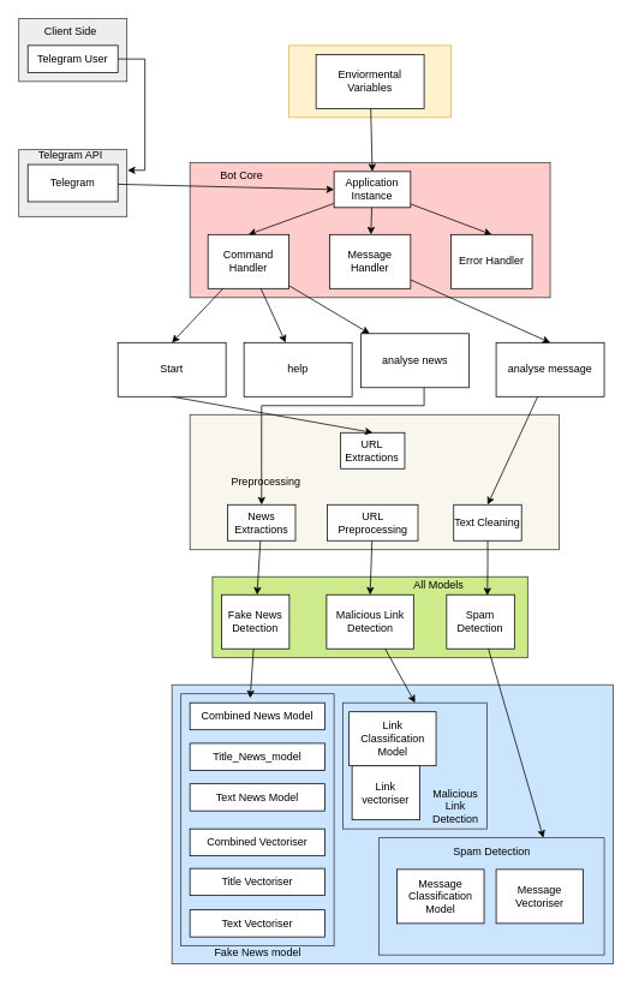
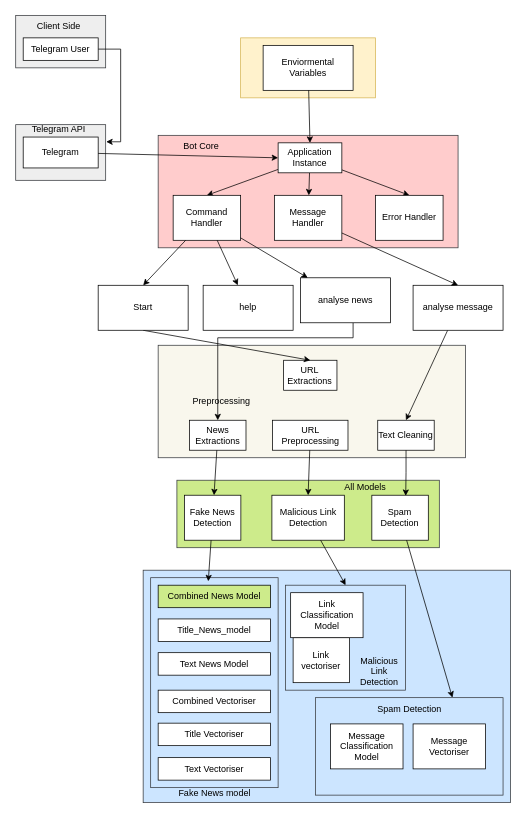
  <mxCell id="0" />
  <mxCell id="1" parent="0" />
  <mxCell id="2" value="" style="group" vertex="1" connectable="0" parent="1"><mxGeometry x="320" y="50" width="180" height="80" as="geometry" /></mxCell>
  <mxCell id="3" value="" style="rounded=0;whiteSpace=wrap;html=1;fillColor=#fff2cc;strokeColor=#d6b656;" vertex="1" parent="2"><mxGeometry width="180" height="80" as="geometry" /></mxCell>
  <mxCell id="4" value="Enviormental Variables" style="rounded=0;whiteSpace=wrap;html=1;" vertex="1" parent="2"><mxGeometry x="30" y="10" width="120" height="60" as="geometry" /></mxCell>
  <mxCell id="5" value="" style="group" vertex="1" connectable="0" parent="1"><mxGeometry x="170" y="180" width="490" height="150" as="geometry" /></mxCell>
  <mxCell id="6" value="" style="rounded=0;whiteSpace=wrap;html=1;fillColor=#ffcccc;strokeColor=#36393d;" vertex="1" parent="5"><mxGeometry x="40" width="400" height="150" as="geometry" /></mxCell>
  <mxCell id="7" style="rounded=0;orthogonalLoop=1;jettySize=auto;html=1;entryX=0.5;entryY=0;entryDx=0;entryDy=0;" edge="1" parent="5" source="10" target="11"><mxGeometry relative="1" as="geometry" /></mxCell>
  <mxCell id="8" style="rounded=0;orthogonalLoop=1;jettySize=auto;html=1;" edge="1" parent="5" source="10" target="13"><mxGeometry relative="1" as="geometry" /></mxCell>
  <mxCell id="9" style="rounded=0;orthogonalLoop=1;jettySize=auto;html=1;entryX=0.5;entryY=0;entryDx=0;entryDy=0;" edge="1" parent="5" source="10" target="12"><mxGeometry relative="1" as="geometry" /></mxCell>
  <mxCell id="10" value="Application Instance" style="rounded=0;whiteSpace=wrap;html=1;" vertex="1" parent="5"><mxGeometry x="200" y="10" width="85" height="40" as="geometry" /></mxCell>
  <mxCell id="11" value="Command Handler" style="rounded=0;whiteSpace=wrap;html=1;" vertex="1" parent="5"><mxGeometry x="60" y="80" width="90" height="60" as="geometry" /></mxCell>
  <mxCell id="12" value="Error Handler" style="rounded=0;whiteSpace=wrap;html=1;" vertex="1" parent="5"><mxGeometry x="330" y="80" width="90" height="60" as="geometry" /></mxCell>
  <mxCell id="13" value="Message Handler" style="rounded=0;whiteSpace=wrap;html=1;" vertex="1" parent="5"><mxGeometry x="195" y="80" width="90" height="60" as="geometry" /></mxCell>
  <mxCell id="14" value="Bot Core" style="text;html=1;align=center;verticalAlign=middle;whiteSpace=wrap;rounded=0;" vertex="1" parent="5"><mxGeometry x="40.0" width="115" height="30" as="geometry" /></mxCell>
  <mxCell id="15" value="" style="group;fillColor=#f9f7ed;strokeColor=#36393d;" vertex="1" connectable="0" parent="1"><mxGeometry x="210" y="460" width="410" height="150" as="geometry" /></mxCell>
  <mxCell id="16" value="URL Extractions" style="rounded=0;whiteSpace=wrap;html=1;" vertex="1" parent="15"><mxGeometry x="167.35" y="20" width="71.12" height="40" as="geometry" /></mxCell>
  <mxCell id="17" value="News Extractions" style="rounded=0;whiteSpace=wrap;html=1;" vertex="1" parent="15"><mxGeometry x="41.84" y="100" width="75.31" height="40" as="geometry" /></mxCell>
  <mxCell id="18" value="Text Cleaning" style="rounded=0;whiteSpace=wrap;html=1;" vertex="1" parent="15"><mxGeometry x="292.86" y="100" width="75.31" height="40" as="geometry" /></mxCell>
  <mxCell id="19" value="URL Preprocessing" style="rounded=0;whiteSpace=wrap;html=1;" vertex="1" parent="15"><mxGeometry x="152.63" y="100" width="100.56" height="40" as="geometry" /></mxCell>
  <mxCell id="20" value="Preprocessing" style="text;html=1;align=center;verticalAlign=middle;whiteSpace=wrap;rounded=0;" vertex="1" parent="15"><mxGeometry x="27.14" y="60" width="115" height="30" as="geometry" /></mxCell>
  <mxCell id="21" value="" style="group" vertex="1" connectable="0" parent="1"><mxGeometry x="235" y="640" width="350" height="90" as="geometry" /></mxCell>
  <mxCell id="22" value="" style="rounded=0;whiteSpace=wrap;html=1;fillColor=#cdeb8b;strokeColor=#36393d;" vertex="1" parent="21"><mxGeometry width="350" height="90" as="geometry" /></mxCell>
  <mxCell id="23" value="Fake News Detection" style="rounded=0;whiteSpace=wrap;html=1;" vertex="1" parent="21"><mxGeometry x="9.997" y="20" width="75.306" height="60" as="geometry" /></mxCell>
  <mxCell id="24" value="Malicious Link Detection" style="rounded=0;whiteSpace=wrap;html=1;" vertex="1" parent="21"><mxGeometry x="126.71" y="20" width="96.58" height="60" as="geometry" /></mxCell>
  <mxCell id="25" value="Spam Detection" style="rounded=0;whiteSpace=wrap;html=1;" vertex="1" parent="21"><mxGeometry x="259.997" y="20" width="75.306" height="60" as="geometry" /></mxCell>
  <mxCell id="26" value="All Models" style="text;html=1;align=center;verticalAlign=middle;whiteSpace=wrap;rounded=0;" vertex="1" parent="21"><mxGeometry x="220" width="62.5" height="20" as="geometry" /></mxCell>
  <mxCell id="27" value="" style="group" vertex="1" connectable="0" parent="1"><mxGeometry x="190" y="760" width="490" height="310" as="geometry" /></mxCell>
  <mxCell id="28" value="" style="rounded=0;whiteSpace=wrap;html=1;fillColor=#cce5ff;strokeColor=#36393d;" vertex="1" parent="27"><mxGeometry width="490" height="310" as="geometry" /></mxCell>
  <mxCell id="29" value="" style="rounded=0;whiteSpace=wrap;html=1;fillColor=#cce5ff;strokeColor=#36393d;" vertex="1" parent="27"><mxGeometry x="10" y="10" width="170" height="280" as="geometry" /></mxCell>
  <mxCell id="30" value="" style="rounded=0;whiteSpace=wrap;html=1;fillColor=#cce5ff;strokeColor=#36393d;" vertex="1" parent="27"><mxGeometry x="190" y="20" width="160" height="140" as="geometry" /></mxCell>
  <mxCell id="31" value="" style="rounded=0;whiteSpace=wrap;html=1;fillColor=#cce5ff;strokeColor=#36393d;" vertex="1" parent="27"><mxGeometry x="230" y="170" width="250" height="130" as="geometry" /></mxCell>
  <mxCell id="32" value="Link vectoriser" style="rounded=0;whiteSpace=wrap;html=1;" vertex="1" parent="27"><mxGeometry x="199.997" y="90" width="75.306" height="60" as="geometry" /></mxCell>
  <mxCell id="33" value="Link Classification Model" style="rounded=0;whiteSpace=wrap;html=1;" vertex="1" parent="27"><mxGeometry x="196.71" y="30" width="96.58" height="60" as="geometry" /></mxCell>
  <mxCell id="34" value="Message Classification Model" style="rounded=0;whiteSpace=wrap;html=1;" vertex="1" parent="27"><mxGeometry x="250" y="205" width="96.58" height="60" as="geometry" /></mxCell>
  <mxCell id="35" value="Message Vectoriser" style="rounded=0;whiteSpace=wrap;html=1;" vertex="1" parent="27"><mxGeometry x="360" y="205" width="96.58" height="60" as="geometry" /></mxCell>
- <mxCell id="36" value="Combined News Model" style="rounded=0;whiteSpace=wrap;html=1;" vertex="1" parent="27"><mxGeometry x="20" y="20" width="150" height="30" as="geometry" /></mxCell>
+ <mxCell id="36" value="Combined News Model" style="rounded=0;whiteSpace=wrap;html=1;fillColor=#cdeb8b;" vertex="1" parent="27"><mxGeometry x="20" y="20" width="150" height="30" as="geometry" /></mxCell>
  <mxCell id="37" value="Text News Model" style="rounded=0;whiteSpace=wrap;html=1;" vertex="1" parent="27"><mxGeometry x="20" y="110" width="150" height="30" as="geometry" /></mxCell>
  <mxCell id="38" value="Combined Vectoriser" style="rounded=0;whiteSpace=wrap;html=1;" vertex="1" parent="27"><mxGeometry x="20" y="160" width="150" height="30" as="geometry" /></mxCell>
  <mxCell id="39" value="Title Vectoriser" style="rounded=0;whiteSpace=wrap;html=1;" vertex="1" parent="27"><mxGeometry x="20" y="204" width="150" height="30" as="geometry" /></mxCell>
  <mxCell id="40" value="Text Vectoriser" style="rounded=0;whiteSpace=wrap;html=1;" vertex="1" parent="27"><mxGeometry x="20" y="250" width="150" height="30" as="geometry" /></mxCell>
  <mxCell id="41" value="Title_News_model" style="rounded=0;whiteSpace=wrap;html=1;" vertex="1" parent="27"><mxGeometry x="20" y="65" width="150" height="30" as="geometry" /></mxCell>
  <mxCell id="42" value="Spam Detection" style="text;html=1;align=center;verticalAlign=middle;whiteSpace=wrap;rounded=0;" vertex="1" parent="27"><mxGeometry x="297.5" y="170" width="115" height="30" as="geometry" /></mxCell>
  <mxCell id="43" value="Malicious Link Detection" style="text;html=1;align=center;verticalAlign=middle;whiteSpace=wrap;rounded=0;" vertex="1" parent="27"><mxGeometry x="280" y="120" width="70" height="30" as="geometry" /></mxCell>
  <mxCell id="44" value="Fake News model" style="text;html=1;align=center;verticalAlign=middle;whiteSpace=wrap;rounded=0;" vertex="1" parent="27"><mxGeometry x="37.5" y="283" width="115" height="30" as="geometry" /></mxCell>
  <mxCell id="45" value="" style="rounded=0;whiteSpace=wrap;html=1;fillColor=#eeeeee;strokeColor=#36393d;" vertex="1" parent="1"><mxGeometry x="20" y="20" width="120" height="70" as="geometry" /></mxCell>
  <mxCell id="46" style="edgeStyle=orthogonalEdgeStyle;rounded=0;orthogonalLoop=1;jettySize=auto;html=1;entryX=1.006;entryY=0.308;entryDx=0;entryDy=0;entryPerimeter=0;" edge="1" parent="1" source="47" target="50"><mxGeometry relative="1" as="geometry"><Array as="points"><mxPoint x="160" y="65" /><mxPoint x="160" y="189" /></Array></mxGeometry></mxCell>
  <mxCell id="47" value="Telegram User" style="rounded=0;whiteSpace=wrap;html=1;" vertex="1" parent="1"><mxGeometry x="30" y="50" width="100" height="30" as="geometry" /></mxCell>
  <mxCell id="48" value="Client Side" style="text;html=1;align=center;verticalAlign=middle;whiteSpace=wrap;rounded=0;" vertex="1" parent="1"><mxGeometry x="20" y="20" width="115" height="30" as="geometry" /></mxCell>
  <mxCell id="49" value="" style="group" vertex="1" connectable="0" parent="1"><mxGeometry x="20" y="160" width="120" height="80" as="geometry" /></mxCell>
  <mxCell id="50" value="" style="rounded=0;whiteSpace=wrap;html=1;fillColor=#eeeeee;strokeColor=#36393d;" vertex="1" parent="49"><mxGeometry y="5.773" width="120" height="74.227" as="geometry" /></mxCell>
  <mxCell id="51" value="Telegram" style="rounded=0;whiteSpace=wrap;html=1;" vertex="1" parent="49"><mxGeometry x="10" y="22.268" width="100" height="41.237" as="geometry" /></mxCell>
  <mxCell id="52" value="Telegram API" style="text;html=1;align=center;verticalAlign=middle;whiteSpace=wrap;rounded=0;" vertex="1" parent="49"><mxGeometry width="115" height="24.742" as="geometry" /></mxCell>
  <mxCell id="53" style="rounded=0;orthogonalLoop=1;jettySize=auto;html=1;entryX=0.5;entryY=0;entryDx=0;entryDy=0;" edge="1" parent="1" source="4" target="10"><mxGeometry relative="1" as="geometry" /></mxCell>
  <mxCell id="54" style="rounded=0;orthogonalLoop=1;jettySize=auto;html=1;entryX=0;entryY=0.5;entryDx=0;entryDy=0;" edge="1" parent="1" source="51" target="10"><mxGeometry relative="1" as="geometry" /></mxCell>
  <mxCell id="55" value="help" style="rounded=0;whiteSpace=wrap;html=1;" vertex="1" parent="1"><mxGeometry x="270" y="380" width="120" height="60" as="geometry" /></mxCell>
  <mxCell id="56" style="edgeStyle=orthogonalEdgeStyle;rounded=0;orthogonalLoop=1;jettySize=auto;html=1;entryX=0.5;entryY=0;entryDx=0;entryDy=0;" edge="1" parent="1" source="57" target="17"><mxGeometry relative="1" as="geometry"><Array as="points"><mxPoint x="470" y="450" /><mxPoint x="290" y="450" /></Array></mxGeometry></mxCell>
  <mxCell id="57" value="analyse news" style="rounded=0;whiteSpace=wrap;html=1;" vertex="1" parent="1"><mxGeometry x="400" y="370" width="120" height="60" as="geometry" /></mxCell>
  <mxCell id="58" style="rounded=0;orthogonalLoop=1;jettySize=auto;html=1;entryX=0.5;entryY=0;entryDx=0;entryDy=0;" edge="1" parent="1" source="59" target="18"><mxGeometry relative="1" as="geometry" /></mxCell>
  <mxCell id="59" value="analyse message" style="rounded=0;whiteSpace=wrap;html=1;" vertex="1" parent="1"><mxGeometry x="550" y="380" width="120" height="60" as="geometry" /></mxCell>
  <mxCell id="60" style="rounded=0;orthogonalLoop=1;jettySize=auto;html=1;entryX=0.5;entryY=0;entryDx=0;entryDy=0;exitX=0.5;exitY=1;exitDx=0;exitDy=0;" edge="1" parent="1" source="61" target="16"><mxGeometry relative="1" as="geometry" /></mxCell>
  <mxCell id="61" value="Start" style="rounded=0;whiteSpace=wrap;html=1;" vertex="1" parent="1"><mxGeometry x="130" y="380" width="120" height="60" as="geometry" /></mxCell>
  <mxCell id="62" style="rounded=0;orthogonalLoop=1;jettySize=auto;html=1;entryX=0.5;entryY=0;entryDx=0;entryDy=0;" edge="1" parent="1" source="13" target="59"><mxGeometry relative="1" as="geometry" /></mxCell>
  <mxCell id="63" style="rounded=0;orthogonalLoop=1;jettySize=auto;html=1;entryX=0.5;entryY=0;entryDx=0;entryDy=0;" edge="1" parent="1" source="11" target="61"><mxGeometry relative="1" as="geometry" /></mxCell>
  <mxCell id="64" style="rounded=0;orthogonalLoop=1;jettySize=auto;html=1;" edge="1" parent="1" source="11" target="55"><mxGeometry relative="1" as="geometry" /></mxCell>
  <mxCell id="65" style="rounded=0;orthogonalLoop=1;jettySize=auto;html=1;" edge="1" parent="1" source="11" target="57"><mxGeometry relative="1" as="geometry" /></mxCell>
  <mxCell id="66" style="rounded=0;orthogonalLoop=1;jettySize=auto;html=1;" edge="1" parent="1" source="17" target="23"><mxGeometry relative="1" as="geometry" /></mxCell>
  <mxCell id="67" style="rounded=0;orthogonalLoop=1;jettySize=auto;html=1;entryX=0.5;entryY=0;entryDx=0;entryDy=0;" edge="1" parent="1" source="19" target="24"><mxGeometry relative="1" as="geometry" /></mxCell>
  <mxCell id="68" style="edgeStyle=orthogonalEdgeStyle;rounded=0;orthogonalLoop=1;jettySize=auto;html=1;entryX=0.6;entryY=0.015;entryDx=0;entryDy=0;entryPerimeter=0;" edge="1" parent="1" source="18" target="25"><mxGeometry relative="1" as="geometry" /></mxCell>
  <mxCell id="69" style="rounded=0;orthogonalLoop=1;jettySize=auto;html=1;entryX=0.5;entryY=0;entryDx=0;entryDy=0;" edge="1" parent="1" source="24" target="30"><mxGeometry relative="1" as="geometry" /></mxCell>
  <mxCell id="70" style="rounded=0;orthogonalLoop=1;jettySize=auto;html=1;entryX=1;entryY=0;entryDx=0;entryDy=0;" edge="1" parent="1" source="25" target="42"><mxGeometry relative="1" as="geometry" /></mxCell>
  <mxCell id="71" style="rounded=0;orthogonalLoop=1;jettySize=auto;html=1;entryX=0.452;entryY=0.017;entryDx=0;entryDy=0;entryPerimeter=0;" edge="1" parent="1" source="23" target="29"><mxGeometry relative="1" as="geometry" /></mxCell>
